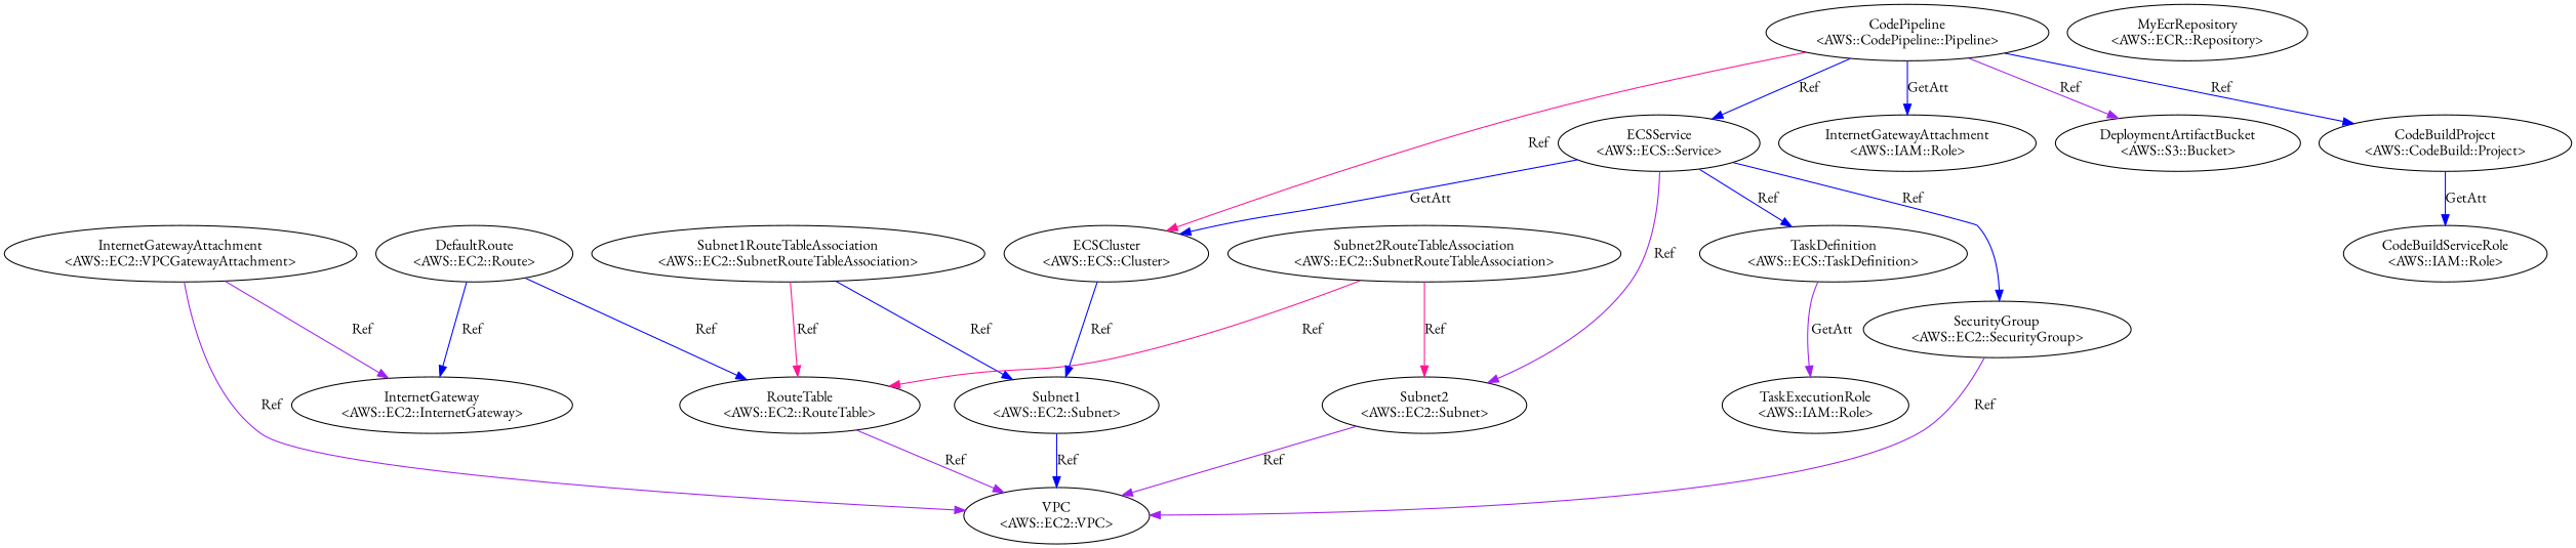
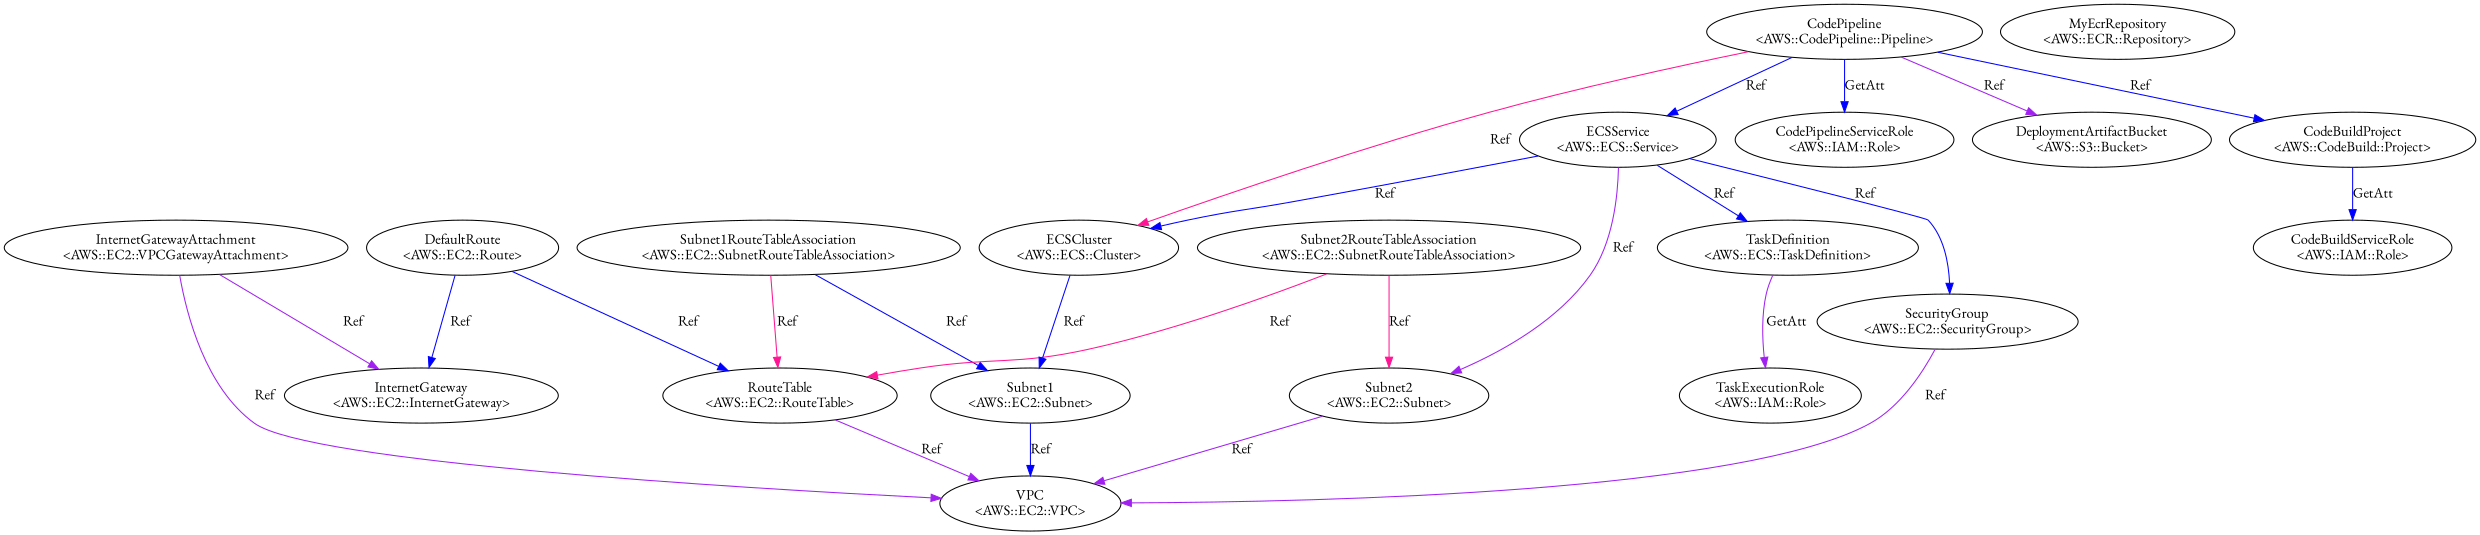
  digraph {
    fontname="EB Garamond"
    node [fontname="EB Garamond"]
    edge [color=blue fontname="EB Garamond"]
    n1 [label="VPC\n<AWS::EC2::VPC>"]
    n2 [label="InternetGateway\n<AWS::EC2::InternetGateway>"]
    n3 [label="InternetGatewayAttachment\n<AWS::EC2::VPCGatewayAttachment>"]
    n4 [label="Subnet1\n<AWS::EC2::Subnet>"]
    n5 [label="Subnet2\n<AWS::EC2::Subnet>"]
    n6 [label="RouteTable\n<AWS::EC2::RouteTable>"]
    n7 [label="DefaultRoute\n<AWS::EC2::Route>"]
    n8 [label="Subnet1RouteTableAssociation\n<AWS::EC2::SubnetRouteTableAssociation>"]
    n9 [label="Subnet2RouteTableAssociation\n<AWS::EC2::SubnetRouteTableAssociation>"]
    n10 [label="SecurityGroup\n<AWS::EC2::SecurityGroup>"]
    n11 [label="MyEcrRepository\n<AWS::ECR::Repository>"]
    n12 [label="TaskExecutionRole\n<AWS::IAM::Role>"]
    n13 [label="ECSCluster\n<AWS::ECS::Cluster>"]
    n14 [label="ECSService\n<AWS::ECS::Service>"]
    n15 [label="TaskDefinition\n<AWS::ECS::TaskDefinition>"]
    n16 [label="CodeBuildServiceRole\n<AWS::IAM::Role>"]
-   n17 [label="InternetGatewayAttachment\n<AWS::IAM::Role>"]
+   n17 [label="CodePipelineServiceRole\n<AWS::IAM::Role>"]
    n18 [label="DeploymentArtifactBucket\n<AWS::S3::Bucket>"]
    n19 [label="CodeBuildProject\n<AWS::CodeBuild::Project>"]
    n20 [label="CodePipeline\n<AWS::CodePipeline::Pipeline>"]
    n3 -> n1 [color=purple label=Ref]
    n3 -> n2 [color=purple label=Ref]
    n4 -> n1 [label=Ref]
    n5 -> n1 [color=purple label=Ref]
    n6 -> n1 [color=purple label=Ref]
    n7 -> n2 [label=Ref]
    n7 -> n6 [label=Ref]
    n8 -> n4 [label=Ref]
    n8 -> n6 [color=deeppink label=Ref]
    n9 -> n5 [color=deeppink label=Ref]
    n9 -> n6 [color=deeppink label=Ref]
    n10 -> n1 [color=purple label=Ref]
    n13 -> n4 [label=Ref]
    n14 -> n5 [color=purple label=Ref]
    n14 -> n10 [label=Ref]
-   n14 -> n13 [label=GetAtt]
+   n14 -> n13 [label=Ref]
    n14 -> n15 [label=Ref]
    n15 -> n12 [color=purple label=GetAtt]
    n19 -> n16 [label=GetAtt]
    n20 -> n13 [color=deeppink label=Ref]
    n20 -> n14 [label=Ref]
    n20 -> n17 [label=GetAtt]
    n20 -> n18 [color=purple label=Ref]
    n20 -> n19 [label=Ref]
  }
